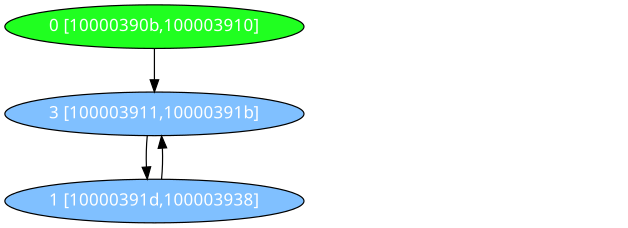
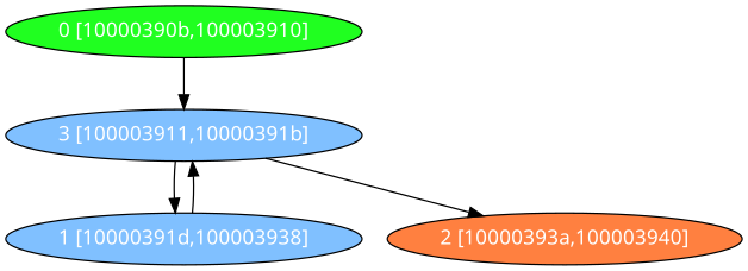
  digraph {
    fontname="Noto Sans"
    node [fillcolor="#80C0FF" fontcolor="#ffffff" shape=oval style=filled fontname="Noto Sans"]
    edge [fontname="Noto Sans"]
    n1 [fillcolor="#20FF20" label="0 [10000390b,100003910]"]
    n2 [label="3 [100003911,10000391b]"]
    n3 [label="1 [10000391d,100003938]"]
+   n4 [fillcolor="#FF8040" label="2 [10000393a,100003940]"]
    n1 -> n2
    n2 -> n3
+   n2 -> n4
    n3 -> n2
  }
